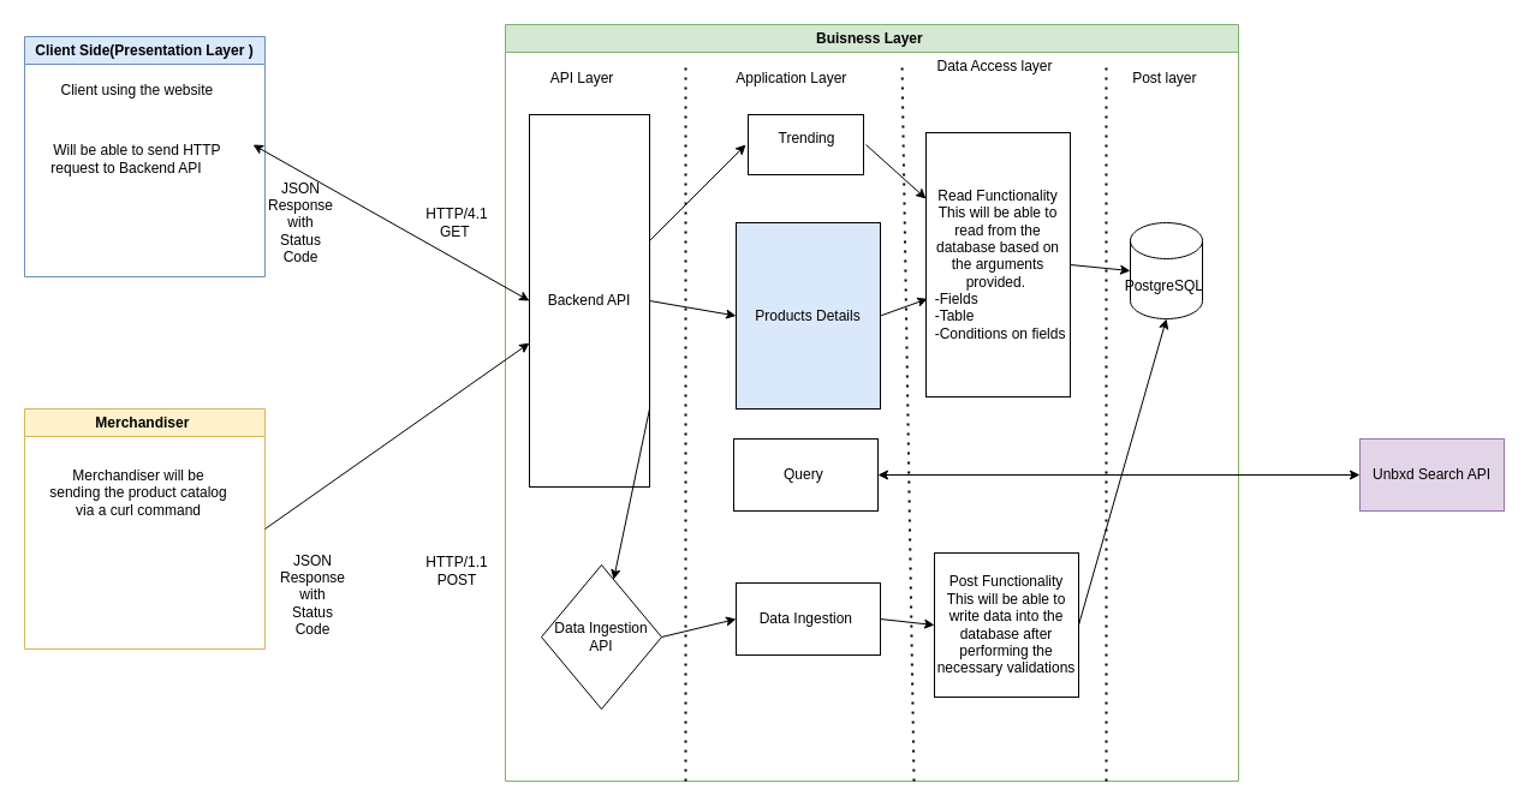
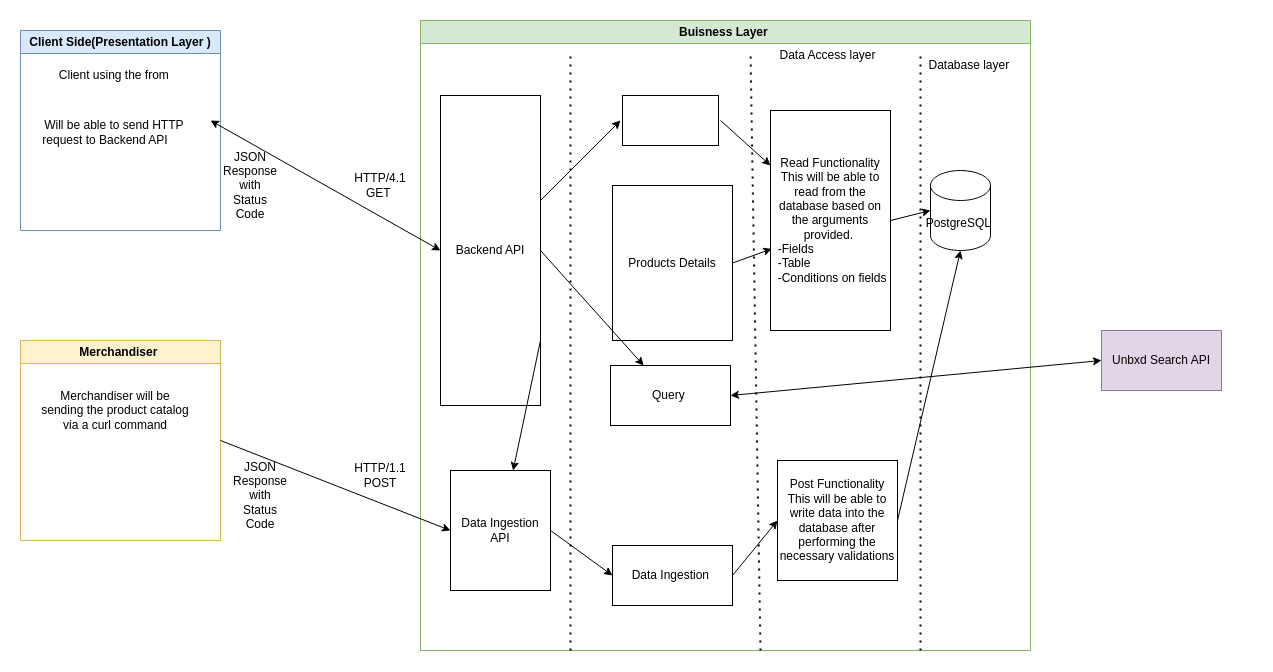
  <mxCell id="0" />
  <mxCell id="1" parent="0" />
  <mxCell id="2" value="Client Side(Presentation Layer )" style="swimlane;whiteSpace=wrap;html=1;fillColor=#dae8fc;strokeColor=#6c8ebf;" parent="1" vertex="1"><mxGeometry x="20" y="30" width="200" height="200" as="geometry" /></mxCell>
- <mxCell id="3" value="Client using the website&amp;nbsp;" style="text;html=1;align=center;verticalAlign=middle;resizable=0;points=[];autosize=1;strokeColor=none;fillColor=none;" parent="2" vertex="1"><mxGeometry x="20" y="30" width="150" height="30" as="geometry" /></mxCell>
+ <mxCell id="3" value="Client using the from&amp;nbsp;" style="text;html=1;align=center;verticalAlign=middle;resizable=0;points=[];autosize=1;strokeColor=none;fillColor=none;" parent="2" vertex="1"><mxGeometry x="20" y="30" width="150" height="30" as="geometry" /></mxCell>
  <mxCell id="4" value="Will be able to send HTTP&amp;nbsp;" style="text;html=1;align=center;verticalAlign=middle;resizable=0;points=[];autosize=1;strokeColor=none;fillColor=none;" parent="2" vertex="1"><mxGeometry x="10" y="80" width="170" height="30" as="geometry" /></mxCell>
  <mxCell id="5" value="request to Backend API" style="text;html=1;strokeColor=none;fillColor=none;align=center;verticalAlign=middle;whiteSpace=wrap;rounded=0;" parent="2" vertex="1"><mxGeometry x="20" y="80" width="130" height="60" as="geometry" /></mxCell>
  <mxCell id="6" value="Buisness Layer&amp;nbsp;" style="swimlane;whiteSpace=wrap;html=1;fillColor=#d5e8d4;strokeColor=#82b366;" parent="1" vertex="1"><mxGeometry x="420" y="20" width="610" height="630" as="geometry" /></mxCell>
- <mxCell id="7" value="API Layer" style="text;html=1;strokeColor=none;fillColor=none;align=center;verticalAlign=middle;whiteSpace=wrap;rounded=0;" parent="6" vertex="1"><mxGeometry x="34" y="30" width="60" height="30" as="geometry" /></mxCell>
  <mxCell id="8" value="" style="rounded=0;whiteSpace=wrap;html=1;" parent="6" vertex="1"><mxGeometry x="202" y="75" width="96" height="50" as="geometry" /></mxCell>
- <mxCell id="9" value="Trending" style="text;html=1;strokeColor=none;fillColor=none;align=center;verticalAlign=middle;whiteSpace=wrap;rounded=0;" parent="6" vertex="1"><mxGeometry x="220" y="80" width="62" height="30" as="geometry" /></mxCell>
- <mxCell id="10" value="Application Layer&amp;nbsp;" style="text;html=1;strokeColor=none;fillColor=none;align=center;verticalAlign=middle;whiteSpace=wrap;rounded=0;" parent="6" vertex="1"><mxGeometry x="190" y="30" width="100" height="30" as="geometry" /></mxCell>
- <mxCell id="11" value="Data Ingestion&amp;nbsp;" style="rounded=0;whiteSpace=wrap;html=1;" parent="6" vertex="1"><mxGeometry x="192" y="465" width="120" height="60" as="geometry" /></mxCell>
+ <mxCell id="11" value="Data Ingestion&amp;nbsp;" style="rounded=0;whiteSpace=wrap;html=1;" parent="6" vertex="1"><mxGeometry x="192" y="525" width="120" height="60" as="geometry" /></mxCell>
  <mxCell id="12" value="Backend API" style="rounded=0;whiteSpace=wrap;html=1;" parent="6" vertex="1"><mxGeometry x="20" y="75" width="100" height="310" as="geometry" /></mxCell>
- <mxCell id="13" value="Data Ingestion API" style="rhombus;whiteSpace=wrap;html=1;" parent="6" vertex="1"><mxGeometry x="30" y="450" width="100" height="120" as="geometry" /></mxCell>
- <mxCell id="14" value="Products Details" style="rounded=0;whiteSpace=wrap;html=1;fillColor=#dae8fc;" parent="6" vertex="1"><mxGeometry x="192" y="165" width="120" height="155" as="geometry" /></mxCell>
+ <mxCell id="13" value="Data Ingestion API" style="rounded=0;whiteSpace=wrap;html=1;" parent="6" vertex="1"><mxGeometry x="30" y="450" width="100" height="120" as="geometry" /></mxCell>
+ <mxCell id="14" value="Products Details" style="rounded=0;whiteSpace=wrap;html=1;" parent="6" vertex="1"><mxGeometry x="192" y="165" width="120" height="155" as="geometry" /></mxCell>
  <mxCell id="15" value="Query&amp;nbsp;" style="rounded=0;whiteSpace=wrap;html=1;" parent="6" vertex="1"><mxGeometry x="190" y="345" width="120" height="60" as="geometry" /></mxCell>
- <mxCell id="16" value="PostgreSQL&amp;nbsp;" style="shape=cylinder3;whiteSpace=wrap;html=1;boundedLbl=1;backgroundOutline=1;size=15;" parent="6" vertex="1"><mxGeometry x="520" y="165" width="60" height="80" as="geometry" /></mxCell>
+ <mxCell id="16" value="PostgreSQL&amp;nbsp;" style="shape=cylinder3;whiteSpace=wrap;html=1;boundedLbl=1;backgroundOutline=1;size=15;" parent="6" vertex="1"><mxGeometry x="510" y="150" width="60" height="80" as="geometry" /></mxCell>
  <mxCell id="17" value="Data Access layer" style="text;html=1;strokeColor=none;fillColor=none;align=center;verticalAlign=middle;whiteSpace=wrap;rounded=0;" parent="6" vertex="1"><mxGeometry x="350" y="20" width="115" height="30" as="geometry" /></mxCell>
- <mxCell id="18" value="" style="endArrow=classic;html=1;rounded=0;exitX=1;exitY=0.5;exitDx=0;exitDy=0;entryX=0;entryY=0.5;entryDx=0;entryDy=0;" parent="6" source="12" target="14" edge="1"><mxGeometry width="50" height="50" relative="1" as="geometry"><mxPoint x="130" y="270" as="sourcePoint" /><mxPoint x="180" y="220" as="targetPoint" /></mxGeometry></mxCell>
+ <mxCell id="18" value="" style="endArrow=classic;html=1;rounded=0;exitX=1;exitY=0.5;exitDx=0;exitDy=0;" parent="6" source="12" target="15" edge="1"><mxGeometry width="50" height="50" relative="1" as="geometry"><mxPoint x="130" y="270" as="sourcePoint" /><mxPoint x="180" y="220" as="targetPoint" /></mxGeometry></mxCell>
  <mxCell id="19" value="" style="endArrow=classic;html=1;rounded=0;exitX=1;exitY=0.79;exitDx=0;exitDy=0;exitPerimeter=0;" parent="6" source="12" target="13" edge="1"><mxGeometry width="50" height="50" relative="1" as="geometry"><mxPoint x="130" y="270" as="sourcePoint" /><mxPoint x="180" y="220" as="targetPoint" /></mxGeometry></mxCell>
  <mxCell id="20" value="" style="endArrow=classic;html=1;rounded=0;exitX=1;exitY=0.5;exitDx=0;exitDy=0;entryX=0;entryY=0.5;entryDx=0;entryDy=0;" parent="6" source="13" target="11" edge="1"><mxGeometry width="50" height="50" relative="1" as="geometry"><mxPoint x="130" y="270" as="sourcePoint" /><mxPoint x="180" y="220" as="targetPoint" /></mxGeometry></mxCell>
- <mxCell id="21" value="Post layer&amp;nbsp;" style="text;html=1;align=center;verticalAlign=middle;resizable=0;points=[];autosize=1;strokeColor=none;fillColor=none;" vertex="1" parent="6"><mxGeometry x="495" y="30" width="110" height="30" as="geometry" /></mxCell>
+ <mxCell id="21" value="Database layer&amp;nbsp;" style="text;html=1;align=center;verticalAlign=middle;resizable=0;points=[];autosize=1;strokeColor=none;fillColor=none;" vertex="1" parent="6"><mxGeometry x="495" y="30" width="110" height="30" as="geometry" /></mxCell>
  <mxCell id="22" value="Read Functionality&lt;br&gt;This will be able to read from the database based on the arguments provided.&amp;nbsp;&lt;br&gt;&lt;div style=&quot;text-align: left;&quot;&gt;&lt;span style=&quot;background-color: initial;&quot;&gt;&amp;nbsp; -Fields&lt;/span&gt;&lt;/div&gt;&lt;div style=&quot;text-align: left;&quot;&gt;&lt;span style=&quot;background-color: initial;&quot;&gt;&amp;nbsp; -Table&lt;/span&gt;&lt;/div&gt;&lt;div style=&quot;text-align: left;&quot;&gt;&lt;span style=&quot;background-color: initial;&quot;&gt;&amp;nbsp; -Conditions on fields&lt;/span&gt;&lt;/div&gt;" style="rounded=0;whiteSpace=wrap;html=1;" vertex="1" parent="6"><mxGeometry x="350" y="90" width="120" height="220" as="geometry" /></mxCell>
  <mxCell id="23" value="" style="endArrow=classic;html=1;rounded=0;exitX=1;exitY=0.5;exitDx=0;exitDy=0;entryX=0.01;entryY=0.629;entryDx=0;entryDy=0;entryPerimeter=0;" edge="1" parent="6" source="14" target="22"><mxGeometry width="50" height="50" relative="1" as="geometry"><mxPoint x="370" y="250" as="sourcePoint" /><mxPoint x="420" y="200" as="targetPoint" /></mxGeometry></mxCell>
  <mxCell id="24" value="" style="endArrow=classic;html=1;rounded=0;entryX=0;entryY=0.5;entryDx=0;entryDy=0;entryPerimeter=0;exitX=1;exitY=0.5;exitDx=0;exitDy=0;" edge="1" parent="6" source="22" target="16"><mxGeometry width="50" height="50" relative="1" as="geometry"><mxPoint x="370" y="250" as="sourcePoint" /><mxPoint x="420" y="200" as="targetPoint" /></mxGeometry></mxCell>
  <mxCell id="25" value="Post Functionality&lt;br&gt;This will be able to write data into the database after performing the necessary validations" style="rounded=0;whiteSpace=wrap;html=1;" vertex="1" parent="6"><mxGeometry x="357" y="440" width="120" height="120" as="geometry" /></mxCell>
  <mxCell id="26" value="" style="endArrow=classic;html=1;rounded=0;exitX=1;exitY=0.5;exitDx=0;exitDy=0;entryX=0;entryY=0.5;entryDx=0;entryDy=0;" edge="1" parent="6" source="11" target="25"><mxGeometry width="50" height="50" relative="1" as="geometry"><mxPoint x="370" y="370" as="sourcePoint" /><mxPoint x="420" y="320" as="targetPoint" /></mxGeometry></mxCell>
  <mxCell id="27" value="" style="endArrow=classic;html=1;rounded=0;exitX=1;exitY=0.5;exitDx=0;exitDy=0;entryX=0.5;entryY=1;entryDx=0;entryDy=0;entryPerimeter=0;" edge="1" parent="6" source="25" target="16"><mxGeometry width="50" height="50" relative="1" as="geometry"><mxPoint x="370" y="300" as="sourcePoint" /><mxPoint x="420" y="250" as="targetPoint" /></mxGeometry></mxCell>
  <mxCell id="28" value="Merchandiser&amp;nbsp;" style="swimlane;whiteSpace=wrap;html=1;fillColor=#fff2cc;strokeColor=#d6b656;" parent="1" vertex="1"><mxGeometry x="20" y="340" width="200" height="200" as="geometry" /></mxCell>
  <mxCell id="29" value="Merchandiser will be sending the product catalog via a curl command" style="text;html=1;strokeColor=none;fillColor=none;align=center;verticalAlign=middle;whiteSpace=wrap;rounded=0;" parent="28" vertex="1"><mxGeometry x="20" y="20" width="150" height="100" as="geometry" /></mxCell>
- <mxCell id="30" value="Unbxd Search API" style="rounded=0;whiteSpace=wrap;html=1;fillColor=#e1d5e7;strokeColor=#9673a6;" parent="1" vertex="1"><mxGeometry x="1131" y="365" width="120" height="60" as="geometry" /></mxCell>
+ <mxCell id="30" value="Unbxd Search API" style="rounded=0;whiteSpace=wrap;html=1;fillColor=#e1d5e7;strokeColor=#9673a6;" parent="1" vertex="1"><mxGeometry x="1101" y="330" width="120" height="60" as="geometry" /></mxCell>
  <mxCell id="31" value="" style="endArrow=classic;startArrow=classic;html=1;rounded=0;" parent="1" edge="1"><mxGeometry width="50" height="50" relative="1" as="geometry"><mxPoint x="440" y="250" as="sourcePoint" /><mxPoint x="210" y="120" as="targetPoint" /></mxGeometry></mxCell>
  <mxCell id="32" value="HTTP/4.1 GET&amp;nbsp;" style="text;html=1;strokeColor=none;fillColor=none;align=center;verticalAlign=middle;whiteSpace=wrap;rounded=0;" parent="1" vertex="1"><mxGeometry x="350" y="170" width="60" height="30" as="geometry" /></mxCell>
  <mxCell id="33" value="JSON Response with Status Code" style="text;html=1;strokeColor=none;fillColor=none;align=center;verticalAlign=middle;whiteSpace=wrap;rounded=0;" parent="1" vertex="1"><mxGeometry x="220" y="170" width="60" height="30" as="geometry" /></mxCell>
  <mxCell id="34" value="" style="endArrow=classic;html=1;rounded=0;" parent="1" source="12" edge="1"><mxGeometry width="50" height="50" relative="1" as="geometry"><mxPoint x="550" y="290" as="sourcePoint" /><mxPoint x="620" y="120" as="targetPoint" /></mxGeometry></mxCell>
  <mxCell id="35" value="" style="endArrow=classic;startArrow=classic;html=1;rounded=0;exitX=1;exitY=0.5;exitDx=0;exitDy=0;entryX=0;entryY=0.5;entryDx=0;entryDy=0;" parent="1" source="15" target="30" edge="1"><mxGeometry width="50" height="50" relative="1" as="geometry"><mxPoint x="550" y="290" as="sourcePoint" /><mxPoint x="600" y="240" as="targetPoint" /></mxGeometry></mxCell>
- <mxCell id="36" value="" style="endArrow=classic;html=1;rounded=0;exitX=1;exitY=0.5;exitDx=0;exitDy=0;" parent="1" source="28" target="12" edge="1"><mxGeometry width="50" height="50" relative="1" as="geometry"><mxPoint x="550" y="290" as="sourcePoint" /><mxPoint x="600" y="240" as="targetPoint" /></mxGeometry></mxCell>
+ <mxCell id="36" value="" style="endArrow=classic;html=1;rounded=0;exitX=1;exitY=0.5;exitDx=0;exitDy=0;entryX=0;entryY=0.5;entryDx=0;entryDy=0;" parent="1" source="28" target="13" edge="1"><mxGeometry width="50" height="50" relative="1" as="geometry"><mxPoint x="550" y="290" as="sourcePoint" /><mxPoint x="600" y="240" as="targetPoint" /></mxGeometry></mxCell>
  <mxCell id="37" value="HTTP/1.1 POST" style="text;html=1;strokeColor=none;fillColor=none;align=center;verticalAlign=middle;whiteSpace=wrap;rounded=0;" parent="1" vertex="1"><mxGeometry x="350" y="460" width="60" height="30" as="geometry" /></mxCell>
  <mxCell id="38" value="JSON Response with Status Code" style="text;html=1;strokeColor=none;fillColor=none;align=center;verticalAlign=middle;whiteSpace=wrap;rounded=0;" parent="1" vertex="1"><mxGeometry x="230" y="480" width="60" height="30" as="geometry" /></mxCell>
  <mxCell id="39" value="" style="endArrow=none;dashed=1;html=1;dashPattern=1 3;strokeWidth=2;rounded=0;" parent="1" edge="1"><mxGeometry width="50" height="50" relative="1" as="geometry"><mxPoint x="570" y="650" as="sourcePoint" /><mxPoint x="570" y="50" as="targetPoint" /></mxGeometry></mxCell>
  <mxCell id="40" value="" style="endArrow=none;dashed=1;html=1;dashPattern=1 3;strokeWidth=2;rounded=0;" parent="1" edge="1"><mxGeometry width="50" height="50" relative="1" as="geometry"><mxPoint x="760" y="650" as="sourcePoint" /><mxPoint x="750" y="50" as="targetPoint" /></mxGeometry></mxCell>
  <mxCell id="41" value="" style="endArrow=classic;html=1;rounded=0;entryX=0;entryY=0.25;entryDx=0;entryDy=0;" edge="1" parent="1" target="22"><mxGeometry width="50" height="50" relative="1" as="geometry"><mxPoint x="720" y="120" as="sourcePoint" /><mxPoint x="840" y="220" as="targetPoint" /></mxGeometry></mxCell>
  <mxCell id="42" value="" style="endArrow=none;dashed=1;html=1;dashPattern=1 3;strokeWidth=2;rounded=0;entryX=0.045;entryY=0;entryDx=0;entryDy=0;entryPerimeter=0;" edge="1" parent="1" target="21"><mxGeometry width="50" height="50" relative="1" as="geometry"><mxPoint x="920" y="650" as="sourcePoint" /><mxPoint x="920" y="130" as="targetPoint" /></mxGeometry></mxCell>
